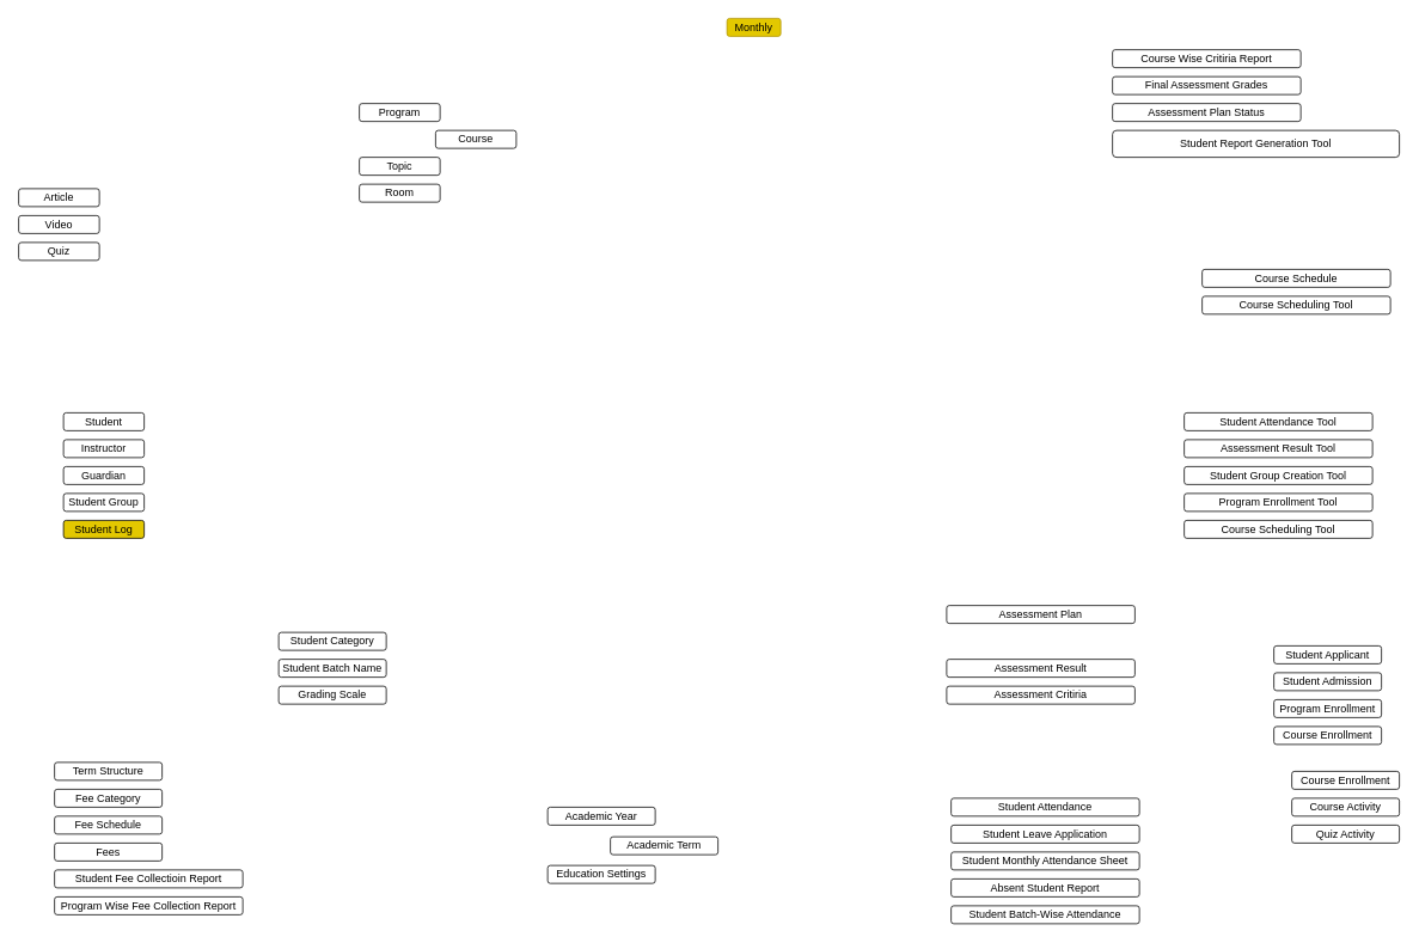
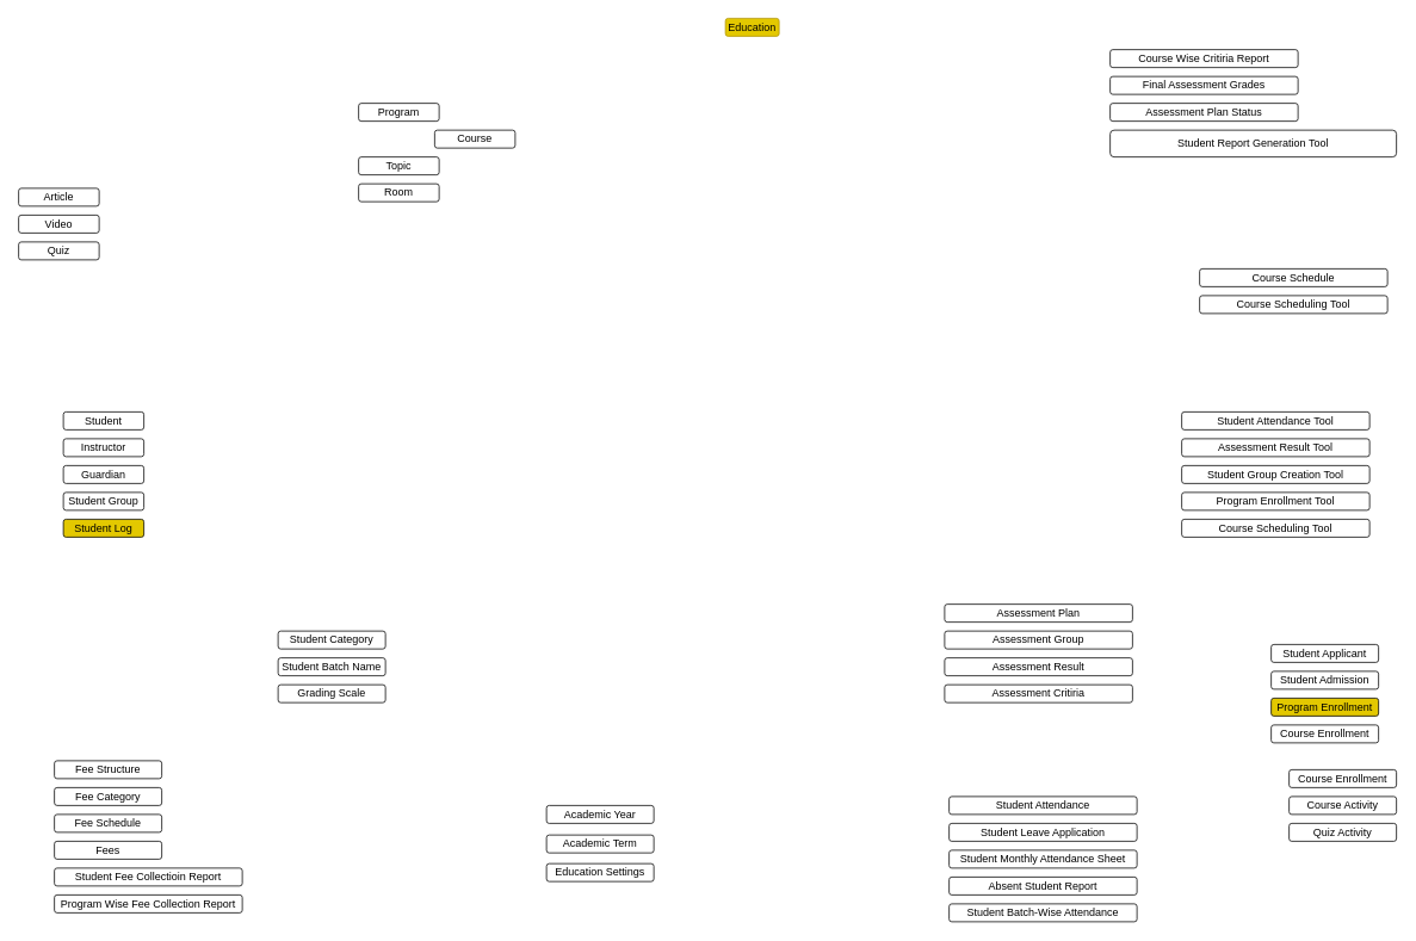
  <mxCell id="0" />
  <mxCell id="1" parent="0" />
- <mxCell id="2" value="Monthly" style="rounded=1;whiteSpace=wrap;html=1;fillColor=#e3c800;fontColor=#000000;strokeColor=#B09500;" parent="1" vertex="1"><mxGeometry x="810" y="20" width="60" height="20" as="geometry" /></mxCell>
+ <mxCell id="2" value="Education" style="rounded=1;whiteSpace=wrap;html=1;fillColor=#e3c800;fontColor=#000000;strokeColor=#B09500;" parent="1" vertex="1"><mxGeometry x="810" y="20" width="60" height="20" as="geometry" /></mxCell>
  <mxCell id="3" value="Student" style="rounded=1;whiteSpace=wrap;html=1;" parent="1" vertex="1"><mxGeometry x="70" y="460" width="90" height="20" as="geometry" /></mxCell>
  <mxCell id="4" value="Instructor" style="rounded=1;whiteSpace=wrap;html=1;" parent="1" vertex="1"><mxGeometry x="70" y="490" width="90" height="20" as="geometry" /></mxCell>
  <mxCell id="5" value="Student Group" style="rounded=1;whiteSpace=wrap;html=1;" parent="1" vertex="1"><mxGeometry x="70" y="550" width="90" height="20" as="geometry" /></mxCell>
  <mxCell id="6" value="Guardian" style="rounded=1;whiteSpace=wrap;html=1;" parent="1" vertex="1"><mxGeometry x="70" y="520" width="90" height="20" as="geometry" /></mxCell>
  <mxCell id="7" value="Student Log" style="rounded=1;whiteSpace=wrap;html=1;fillColor=#e3c800;" parent="1" vertex="1"><mxGeometry x="70" y="580" width="90" height="20" as="geometry" /></mxCell>
  <mxCell id="8" value="Program" style="rounded=1;whiteSpace=wrap;html=1;" parent="1" vertex="1"><mxGeometry x="400" y="115" width="90" height="20" as="geometry" /></mxCell>
  <mxCell id="9" value="Course" style="rounded=1;whiteSpace=wrap;html=1;" parent="1" vertex="1"><mxGeometry x="485" y="145" width="90" height="20" as="geometry" /></mxCell>
  <mxCell id="10" value="Room" style="rounded=1;whiteSpace=wrap;html=1;" parent="1" vertex="1"><mxGeometry x="400" y="205" width="90" height="20" as="geometry" /></mxCell>
  <mxCell id="11" value="Topic" style="rounded=1;whiteSpace=wrap;html=1;" parent="1" vertex="1"><mxGeometry x="400" y="175" width="90" height="20" as="geometry" /></mxCell>
  <mxCell id="12" value="Article" style="rounded=1;whiteSpace=wrap;html=1;" parent="1" vertex="1"><mxGeometry x="20" y="210" width="90" height="20" as="geometry" /></mxCell>
  <mxCell id="13" value="Video" style="rounded=1;whiteSpace=wrap;html=1;" parent="1" vertex="1"><mxGeometry x="20" y="240" width="90" height="20" as="geometry" /></mxCell>
  <mxCell id="14" value="Quiz" style="rounded=1;whiteSpace=wrap;html=1;" parent="1" vertex="1"><mxGeometry x="20" y="270" width="90" height="20" as="geometry" /></mxCell>
  <mxCell id="15" value="Education Settings" style="rounded=1;whiteSpace=wrap;html=1;" parent="1" vertex="1"><mxGeometry x="610" y="965" width="120" height="20" as="geometry" /></mxCell>
  <mxCell id="16" value="Student Category" style="rounded=1;whiteSpace=wrap;html=1;" parent="1" vertex="1"><mxGeometry x="310" y="705" width="120" height="20" as="geometry" /></mxCell>
  <mxCell id="17" value="Student Batch Name" style="rounded=1;whiteSpace=wrap;html=1;" parent="1" vertex="1"><mxGeometry x="310" y="735" width="120" height="20" as="geometry" /></mxCell>
  <mxCell id="18" value="Grading Scale" style="rounded=1;whiteSpace=wrap;html=1;" parent="1" vertex="1"><mxGeometry x="310" y="765" width="120" height="20" as="geometry" /></mxCell>
  <mxCell id="19" value="Academic Year" style="rounded=1;whiteSpace=wrap;html=1;" parent="1" vertex="1"><mxGeometry x="610" y="900" width="120" height="20" as="geometry" /></mxCell>
- <mxCell id="20" value="Academic Term" style="rounded=1;whiteSpace=wrap;html=1;" parent="1" vertex="1"><mxGeometry x="680" y="933" width="120" height="20" as="geometry" /></mxCell>
- <mxCell id="21" value="Term Structure" style="rounded=1;whiteSpace=wrap;html=1;" parent="1" vertex="1"><mxGeometry x="60" y="850" width="120" height="20" as="geometry" /></mxCell>
+ <mxCell id="20" value="Academic Term" style="rounded=1;whiteSpace=wrap;html=1;" parent="1" vertex="1"><mxGeometry x="610" y="933" width="120" height="20" as="geometry" /></mxCell>
+ <mxCell id="21" value="Fee Structure" style="rounded=1;whiteSpace=wrap;html=1;" parent="1" vertex="1"><mxGeometry x="60" y="850" width="120" height="20" as="geometry" /></mxCell>
  <mxCell id="22" value="Fee Category" style="rounded=1;whiteSpace=wrap;html=1;" parent="1" vertex="1"><mxGeometry x="60" y="880" width="120" height="20" as="geometry" /></mxCell>
  <mxCell id="23" value="Fee Schedule" style="rounded=1;whiteSpace=wrap;html=1;" parent="1" vertex="1"><mxGeometry x="60" y="910" width="120" height="20" as="geometry" /></mxCell>
  <mxCell id="24" value="Fees" style="rounded=1;whiteSpace=wrap;html=1;" parent="1" vertex="1"><mxGeometry x="60" y="940" width="120" height="20" as="geometry" /></mxCell>
  <mxCell id="25" value="Student Fee Collectioin Report" style="rounded=1;whiteSpace=wrap;html=1;" parent="1" vertex="1"><mxGeometry x="60" y="970" width="210" height="20" as="geometry" /></mxCell>
  <mxCell id="26" value="Program Wise Fee Collection Report" style="rounded=1;whiteSpace=wrap;html=1;" parent="1" vertex="1"><mxGeometry x="60" y="1000" width="210" height="20" as="geometry" /></mxCell>
  <mxCell id="27" value="Course Enrollment" style="rounded=1;whiteSpace=wrap;html=1;" parent="1" vertex="1"><mxGeometry x="1440" y="860" width="120" height="20" as="geometry" /></mxCell>
  <mxCell id="28" value="Course Activity" style="rounded=1;whiteSpace=wrap;html=1;" parent="1" vertex="1"><mxGeometry x="1440" y="890" width="120" height="20" as="geometry" /></mxCell>
  <mxCell id="29" value="Quiz Activity" style="rounded=1;whiteSpace=wrap;html=1;" parent="1" vertex="1"><mxGeometry x="1440" y="920" width="120" height="20" as="geometry" /></mxCell>
  <mxCell id="30" value="Student Attendance" style="rounded=1;whiteSpace=wrap;html=1;" parent="1" vertex="1"><mxGeometry x="1060" y="890" width="210" height="20" as="geometry" /></mxCell>
  <mxCell id="31" value="Student Leave Application" style="rounded=1;whiteSpace=wrap;html=1;" parent="1" vertex="1"><mxGeometry x="1060" y="920" width="210" height="20" as="geometry" /></mxCell>
  <mxCell id="32" value="Student Monthly Attendance Sheet" style="rounded=1;whiteSpace=wrap;html=1;" parent="1" vertex="1"><mxGeometry x="1060" y="950" width="210" height="20" as="geometry" /></mxCell>
  <mxCell id="33" value="Absent Student Report" style="rounded=1;whiteSpace=wrap;html=1;" parent="1" vertex="1"><mxGeometry x="1060" y="980" width="210" height="20" as="geometry" /></mxCell>
  <mxCell id="34" value="Student Batch-Wise Attendance" style="rounded=1;whiteSpace=wrap;html=1;" parent="1" vertex="1"><mxGeometry x="1060" y="1010" width="210" height="20" as="geometry" /></mxCell>
  <mxCell id="35" value="Course Schedule" style="rounded=1;whiteSpace=wrap;html=1;" parent="1" vertex="1"><mxGeometry x="1340" y="300" width="210" height="20" as="geometry" /></mxCell>
  <mxCell id="36" value="Course Scheduling Tool" style="rounded=1;whiteSpace=wrap;html=1;" parent="1" vertex="1"><mxGeometry x="1340" y="330" width="210" height="20" as="geometry" /></mxCell>
  <mxCell id="37" value="Assessment Plan" style="rounded=1;whiteSpace=wrap;html=1;" parent="1" vertex="1"><mxGeometry x="1055" y="675" width="210" height="20" as="geometry" /></mxCell>
+ <mxCell id="38" value="Assessment Group" style="rounded=1;whiteSpace=wrap;html=1;" parent="1" vertex="1"><mxGeometry x="1055" y="705" width="210" height="20" as="geometry" /></mxCell>
  <mxCell id="39" value="Assessment Result" style="rounded=1;whiteSpace=wrap;html=1;" parent="1" vertex="1"><mxGeometry x="1055" y="735" width="210" height="20" as="geometry" /></mxCell>
  <mxCell id="40" value="Assessment Critiria" style="rounded=1;whiteSpace=wrap;html=1;" parent="1" vertex="1"><mxGeometry x="1055" y="765" width="210" height="20" as="geometry" /></mxCell>
  <mxCell id="41" value="Course Wise Critiria Report" style="rounded=1;whiteSpace=wrap;html=1;" parent="1" vertex="1"><mxGeometry x="1240" y="55" width="210" height="20" as="geometry" /></mxCell>
  <mxCell id="42" value="Final Assessment Grades" style="rounded=1;whiteSpace=wrap;html=1;" parent="1" vertex="1"><mxGeometry x="1240" y="85" width="210" height="20" as="geometry" /></mxCell>
  <mxCell id="43" value="Assessment Plan Status" style="rounded=1;whiteSpace=wrap;html=1;" parent="1" vertex="1"><mxGeometry x="1240" y="115" width="210" height="20" as="geometry" /></mxCell>
  <mxCell id="44" value="Student Report Generation Tool" style="rounded=1;whiteSpace=wrap;html=1;" parent="1" vertex="1"><mxGeometry x="1240" y="145" width="320" height="30" as="geometry" /></mxCell>
  <mxCell id="45" value="Student Attendance Tool" style="rounded=1;whiteSpace=wrap;html=1;" parent="1" vertex="1"><mxGeometry x="1320" y="460" width="210" height="20" as="geometry" /></mxCell>
  <mxCell id="46" value="Assessment Result Tool" style="rounded=1;whiteSpace=wrap;html=1;" parent="1" vertex="1"><mxGeometry x="1320" y="490" width="210" height="20" as="geometry" /></mxCell>
  <mxCell id="47" value="Student Group Creation Tool" style="rounded=1;whiteSpace=wrap;html=1;" parent="1" vertex="1"><mxGeometry x="1320" y="520" width="210" height="20" as="geometry" /></mxCell>
  <mxCell id="48" value="Program Enrollment Tool" style="rounded=1;whiteSpace=wrap;html=1;" parent="1" vertex="1"><mxGeometry x="1320" y="550" width="210" height="20" as="geometry" /></mxCell>
  <mxCell id="49" value="Course Scheduling Tool" style="rounded=1;whiteSpace=wrap;html=1;" parent="1" vertex="1"><mxGeometry x="1320" y="580" width="210" height="20" as="geometry" /></mxCell>
  <mxCell id="50" value="Student Applicant" style="rounded=1;whiteSpace=wrap;html=1;" parent="1" vertex="1"><mxGeometry x="1420" y="720" width="120" height="20" as="geometry" /></mxCell>
  <mxCell id="51" value="Student Admission" style="rounded=1;whiteSpace=wrap;html=1;" parent="1" vertex="1"><mxGeometry x="1420" y="750" width="120" height="20" as="geometry" /></mxCell>
- <mxCell id="52" value="Program Enrollment" style="rounded=1;whiteSpace=wrap;html=1;" parent="1" vertex="1"><mxGeometry x="1420" y="780" width="120" height="20" as="geometry" /></mxCell>
+ <mxCell id="52" value="Program Enrollment" style="rounded=1;whiteSpace=wrap;html=1;fillColor=#e3c800;" parent="1" vertex="1"><mxGeometry x="1420" y="780" width="120" height="20" as="geometry" /></mxCell>
  <mxCell id="53" value="Course Enrollment" style="rounded=1;whiteSpace=wrap;html=1;" parent="1" vertex="1"><mxGeometry x="1420" y="810" width="120" height="20" as="geometry" /></mxCell>
